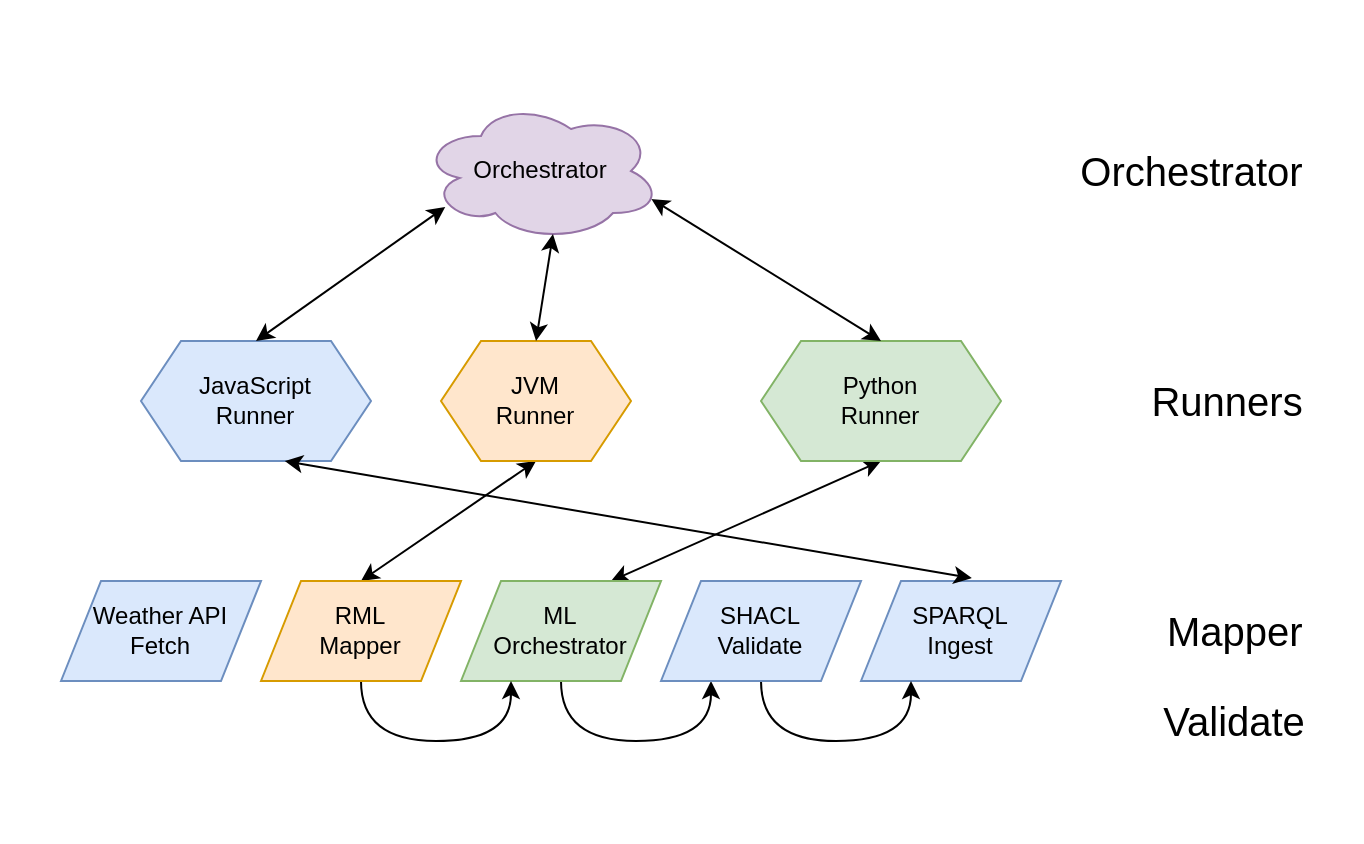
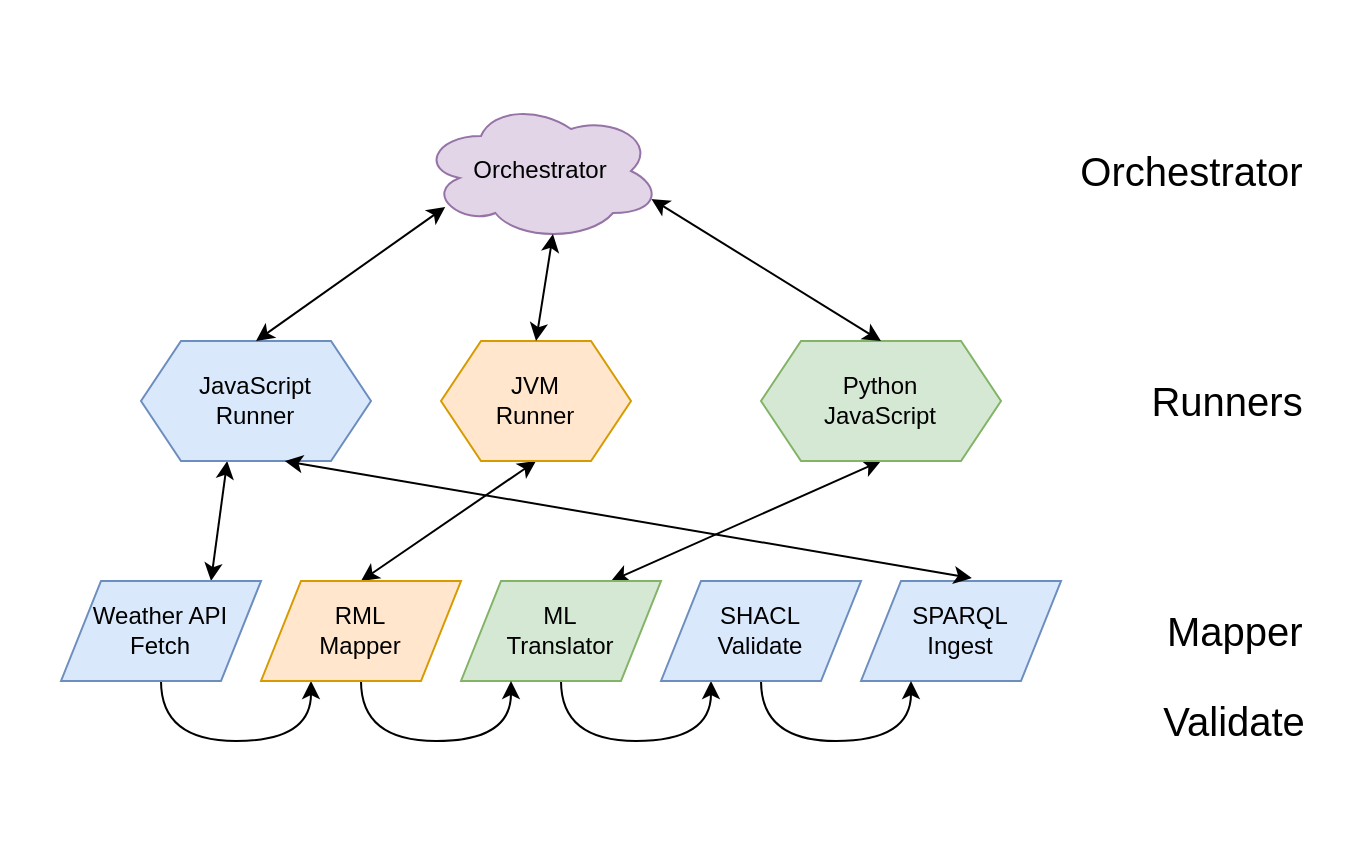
  <mxCell id="0" />
  <mxCell id="1" parent="0" />
  <mxCell id="2" value="&lt;span style=&quot;font-size: 20px;&quot;&gt;Validate&amp;nbsp;&lt;/span&gt;" style="rounded=0;whiteSpace=wrap;html=1;align=right;fillColor=none;strokeColor=none;" parent="1" vertex="1"><mxGeometry x="20" y="320" width="640" height="80" as="geometry" /></mxCell>
  <mxCell id="3" value="&lt;font style=&quot;font-size: 20px;&quot;&gt;Mapper&lt;/font&gt;&amp;nbsp;&amp;nbsp;" style="rounded=0;whiteSpace=wrap;html=1;align=right;fillColor=none;strokeColor=none;" parent="1" vertex="1"><mxGeometry x="20" y="275" width="640" height="80" as="geometry" /></mxCell>
  <mxCell id="4" value="&lt;span style=&quot;font-size: 20px;&quot;&gt;Runners&lt;/span&gt;&amp;nbsp;&amp;nbsp;" style="rounded=0;whiteSpace=wrap;html=1;align=right;fillColor=none;strokeColor=none;" parent="1" vertex="1"><mxGeometry x="20" y="160" width="640" height="80" as="geometry" /></mxCell>
  <mxCell id="5" value="&lt;font style=&quot;font-size: 20px;&quot;&gt;Orchestrator&lt;/font&gt;&amp;nbsp;&amp;nbsp;" style="rounded=0;whiteSpace=wrap;html=1;align=right;fillColor=none;strokeColor=none;" parent="1" vertex="1"><mxGeometry x="20" y="45" width="640" height="80" as="geometry" /></mxCell>
  <mxCell id="6" value="Orchestrator" style="ellipse;shape=cloud;whiteSpace=wrap;html=1;fillColor=#e1d5e7;strokeColor=#9673a6;" parent="1" vertex="1"><mxGeometry x="210" y="50" width="120" height="70" as="geometry" /></mxCell>
  <mxCell id="7" style="edgeStyle=none;rounded=0;orthogonalLoop=1;jettySize=auto;html=1;exitX=0.5;exitY=1;exitDx=0;exitDy=0;entryX=0.5;entryY=0;entryDx=0;entryDy=0;startArrow=classic;startFill=1;" parent="1" source="8" target="19" edge="1"><mxGeometry relative="1" as="geometry" /></mxCell>
  <mxCell id="8" value="&lt;div&gt;JVM&lt;/div&gt;&lt;div&gt;Runner&lt;/div&gt;" style="shape=hexagon;perimeter=hexagonPerimeter2;whiteSpace=wrap;html=1;fixedSize=1;fillColor=#ffe6cc;strokeColor=#d79b00;" parent="1" vertex="1"><mxGeometry x="220" y="170" width="95" height="60" as="geometry" /></mxCell>
+ <mxCell id="9" style="edgeStyle=none;rounded=0;orthogonalLoop=1;jettySize=auto;html=1;exitX=0.375;exitY=1;exitDx=0;exitDy=0;entryX=0.75;entryY=0;entryDx=0;entryDy=0;startArrow=classic;startFill=1;" parent="1" source="10" target="14" edge="1"><mxGeometry relative="1" as="geometry" /></mxCell>
  <mxCell id="10" value="JavaScript&lt;div&gt;Runner&lt;/div&gt;" style="shape=hexagon;perimeter=hexagonPerimeter2;whiteSpace=wrap;html=1;fixedSize=1;fillColor=#dae8fc;strokeColor=#6c8ebf;" parent="1" vertex="1"><mxGeometry x="70" y="170" width="115" height="60" as="geometry" /></mxCell>
  <mxCell id="11" style="edgeStyle=none;rounded=0;orthogonalLoop=1;jettySize=auto;html=1;exitX=0.5;exitY=1;exitDx=0;exitDy=0;entryX=0.75;entryY=0;entryDx=0;entryDy=0;startArrow=classic;startFill=1;" parent="1" source="12" target="17" edge="1"><mxGeometry relative="1" as="geometry" /></mxCell>
- <mxCell id="12" value="Python&lt;div&gt;Runner&lt;/div&gt;" style="shape=hexagon;perimeter=hexagonPerimeter2;whiteSpace=wrap;html=1;fixedSize=1;fillColor=#d5e8d4;strokeColor=#82b366;" parent="1" vertex="1"><mxGeometry x="380" y="170" width="120" height="60" as="geometry" /></mxCell>
+ <mxCell id="12" value="Python&lt;div&gt;JavaScript&lt;/div&gt;" style="shape=hexagon;perimeter=hexagonPerimeter2;whiteSpace=wrap;html=1;fixedSize=1;fillColor=#d5e8d4;strokeColor=#82b366;" parent="1" vertex="1"><mxGeometry x="380" y="170" width="120" height="60" as="geometry" /></mxCell>
+ <mxCell id="13" style="edgeStyle=orthogonalEdgeStyle;curved=1;rounded=0;orthogonalLoop=1;jettySize=auto;html=1;exitX=0.5;exitY=1;exitDx=0;exitDy=0;entryX=0.25;entryY=1;entryDx=0;entryDy=0;" parent="1" source="14" target="19" edge="1"><mxGeometry relative="1" as="geometry"><Array as="points"><mxPoint x="80" y="370" /><mxPoint x="155" y="370" /></Array></mxGeometry></mxCell>
  <mxCell id="14" value="Weather API&lt;div&gt;Fetch&lt;/div&gt;" style="shape=parallelogram;perimeter=parallelogramPerimeter;whiteSpace=wrap;html=1;fixedSize=1;fillColor=#dae8fc;strokeColor=#6c8ebf;" parent="1" vertex="1"><mxGeometry x="30" y="290" width="100" height="50" as="geometry" /></mxCell>
  <mxCell id="15" value="SPARQL&lt;div&gt;Ingest&lt;/div&gt;" style="shape=parallelogram;perimeter=parallelogramPerimeter;whiteSpace=wrap;html=1;fixedSize=1;fillColor=#dae8fc;strokeColor=#6c8ebf;" parent="1" vertex="1"><mxGeometry x="430" y="290" width="100" height="50" as="geometry" /></mxCell>
  <mxCell id="16" style="edgeStyle=orthogonalEdgeStyle;curved=1;rounded=0;orthogonalLoop=1;jettySize=auto;html=1;exitX=0.5;exitY=1;exitDx=0;exitDy=0;entryX=0.25;entryY=1;entryDx=0;entryDy=0;" parent="1" source="17" target="21" edge="1"><mxGeometry relative="1" as="geometry"><Array as="points"><mxPoint x="280" y="370" /><mxPoint x="355" y="370" /></Array></mxGeometry></mxCell>
- <mxCell id="17" value="&lt;div&gt;ML&lt;/div&gt;&lt;div&gt;Orchestrator&lt;/div&gt;" style="shape=parallelogram;perimeter=parallelogramPerimeter;whiteSpace=wrap;html=1;fixedSize=1;fillColor=#d5e8d4;strokeColor=#82b366;" parent="1" vertex="1"><mxGeometry x="230" y="290" width="100" height="50" as="geometry" /></mxCell>
+ <mxCell id="17" value="&lt;div&gt;ML&lt;/div&gt;&lt;div&gt;Translator&lt;/div&gt;" style="shape=parallelogram;perimeter=parallelogramPerimeter;whiteSpace=wrap;html=1;fixedSize=1;fillColor=#d5e8d4;strokeColor=#82b366;" parent="1" vertex="1"><mxGeometry x="230" y="290" width="100" height="50" as="geometry" /></mxCell>
  <mxCell id="18" style="edgeStyle=orthogonalEdgeStyle;curved=1;rounded=0;orthogonalLoop=1;jettySize=auto;html=1;exitX=0.5;exitY=1;exitDx=0;exitDy=0;entryX=0.25;entryY=1;entryDx=0;entryDy=0;" parent="1" source="19" target="17" edge="1"><mxGeometry relative="1" as="geometry"><Array as="points"><mxPoint x="180" y="370" /><mxPoint x="255" y="370" /></Array></mxGeometry></mxCell>
  <mxCell id="19" value="RML&lt;div&gt;Mapper&lt;/div&gt;" style="shape=parallelogram;perimeter=parallelogramPerimeter;whiteSpace=wrap;html=1;fixedSize=1;fillColor=#ffe6cc;strokeColor=#d79b00;" parent="1" vertex="1"><mxGeometry x="130" y="290" width="100" height="50" as="geometry" /></mxCell>
  <mxCell id="20" style="edgeStyle=orthogonalEdgeStyle;curved=1;rounded=0;orthogonalLoop=1;jettySize=auto;html=1;exitX=0.5;exitY=1;exitDx=0;exitDy=0;entryX=0.25;entryY=1;entryDx=0;entryDy=0;" parent="1" source="21" target="15" edge="1"><mxGeometry relative="1" as="geometry"><Array as="points"><mxPoint x="380" y="370" /><mxPoint x="455" y="370" /></Array></mxGeometry></mxCell>
  <mxCell id="21" value="SHACL&lt;div&gt;Validate&lt;/div&gt;" style="shape=parallelogram;perimeter=parallelogramPerimeter;whiteSpace=wrap;html=1;fixedSize=1;fillColor=#dae8fc;strokeColor=#6c8ebf;" parent="1" vertex="1"><mxGeometry x="330" y="290" width="100" height="50" as="geometry" /></mxCell>
  <mxCell id="22" value="" style="endArrow=classic;startArrow=classic;html=1;rounded=0;exitX=0.5;exitY=0;exitDx=0;exitDy=0;entryX=0.101;entryY=0.757;entryDx=0;entryDy=0;entryPerimeter=0;" parent="1" source="10" target="6" edge="1"><mxGeometry width="50" height="50" relative="1" as="geometry"><mxPoint x="260" y="220" as="sourcePoint" /><mxPoint x="310" y="170" as="targetPoint" /></mxGeometry></mxCell>
  <mxCell id="23" value="" style="endArrow=classic;startArrow=classic;html=1;rounded=0;entryX=0.55;entryY=0.95;entryDx=0;entryDy=0;entryPerimeter=0;exitX=0.5;exitY=0;exitDx=0;exitDy=0;" parent="1" source="8" target="6" edge="1"><mxGeometry width="50" height="50" relative="1" as="geometry"><mxPoint x="260" y="180" as="sourcePoint" /><mxPoint x="310" y="130" as="targetPoint" /></mxGeometry></mxCell>
  <mxCell id="24" value="" style="endArrow=classic;startArrow=classic;html=1;rounded=0;entryX=0.96;entryY=0.7;entryDx=0;entryDy=0;entryPerimeter=0;exitX=0.5;exitY=0;exitDx=0;exitDy=0;" parent="1" source="12" target="6" edge="1"><mxGeometry width="50" height="50" relative="1" as="geometry"><mxPoint x="260" y="220" as="sourcePoint" /><mxPoint x="310" y="170" as="targetPoint" /></mxGeometry></mxCell>
  <mxCell id="25" style="edgeStyle=none;rounded=0;orthogonalLoop=1;jettySize=auto;html=1;exitX=0.625;exitY=1;exitDx=0;exitDy=0;entryX=0.554;entryY=-0.029;entryDx=0;entryDy=0;entryPerimeter=0;startArrow=classic;startFill=1;" parent="1" source="10" target="15" edge="1"><mxGeometry relative="1" as="geometry" /></mxCell>
  <mxCell id="26" value="&amp;nbsp;&amp;nbsp;" style="rounded=0;whiteSpace=wrap;html=1;align=right;fillColor=none;strokeColor=none;" parent="1" vertex="1"><mxGeometry x="20" y="20" width="640" height="80" as="geometry" /></mxCell>
